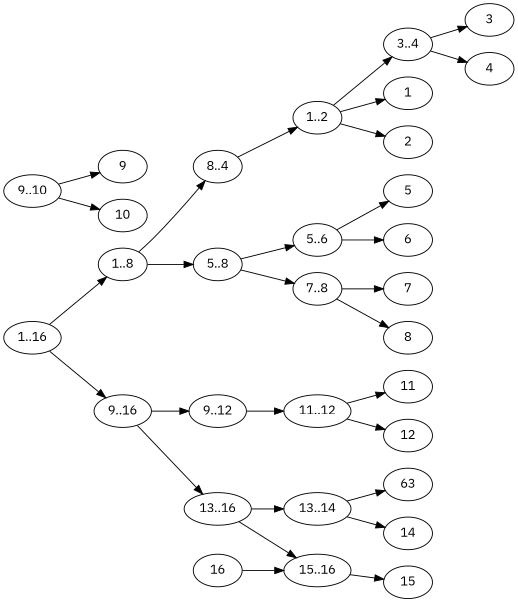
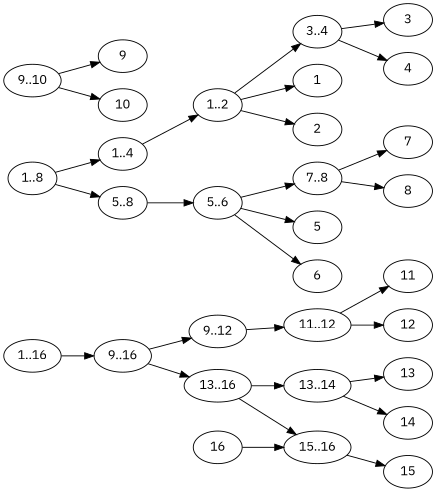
  digraph {
    fontname="IBM Plex Sans"
    rankdir=LR
    node [fontname="IBM Plex Sans"]
    edge [fontname="IBM Plex Sans"]
    n1 [label="1..16"]
    n2 [label="1..8"]
    n3 [label="9..16"]
-   n4 [label="8..4"]
+   n4 [label="1..4"]
    n5 [label="5..8"]
    n6 [label="9..12"]
    n7 [label="13..16"]
    n8 [label="1..2"]
    n9 [label="5..6"]
    n10 [label="7..8"]
    n11 [label="11..12"]
    n12 [label="13..14"]
    n13 [label="15..16"]
    n14 [label="3..4"]
    n15 [label=1]
    n16 [label=2]
    n17 [label=3]
    n18 [label=4]
    n19 [label=5]
    n20 [label=6]
    n21 [label=7]
    n22 [label=8]
    n23 [label="9..10"]
    n24 [label=9]
    n25 [label=10]
    n26 [label=11]
    n27 [label=12]
-   n28 [label=63]
+   n28 [label=13]
    n29 [label=14]
    n30 [label=15]
    n31 [label=16]
-   n1 -> n2
    n1 -> n3
    n2 -> n4
    n2 -> n5
    n3 -> n6
    n3 -> n7
    n4 -> n8
    n5 -> n9
-   n5 -> n10
+   n9 -> n10
    n6 -> n11
    n7 -> n12
    n7 -> n13
    n8 -> n14
    n8 -> n15
    n8 -> n16
    n9 -> n19
    n9 -> n20
    n10 -> n21
    n10 -> n22
    n11 -> n26
    n11 -> n27
    n12 -> n28
    n12 -> n29
    n13 -> n30
    n14 -> n17
    n14 -> n18
    n23 -> n24
    n23 -> n25
    n31 -> n13
  }
